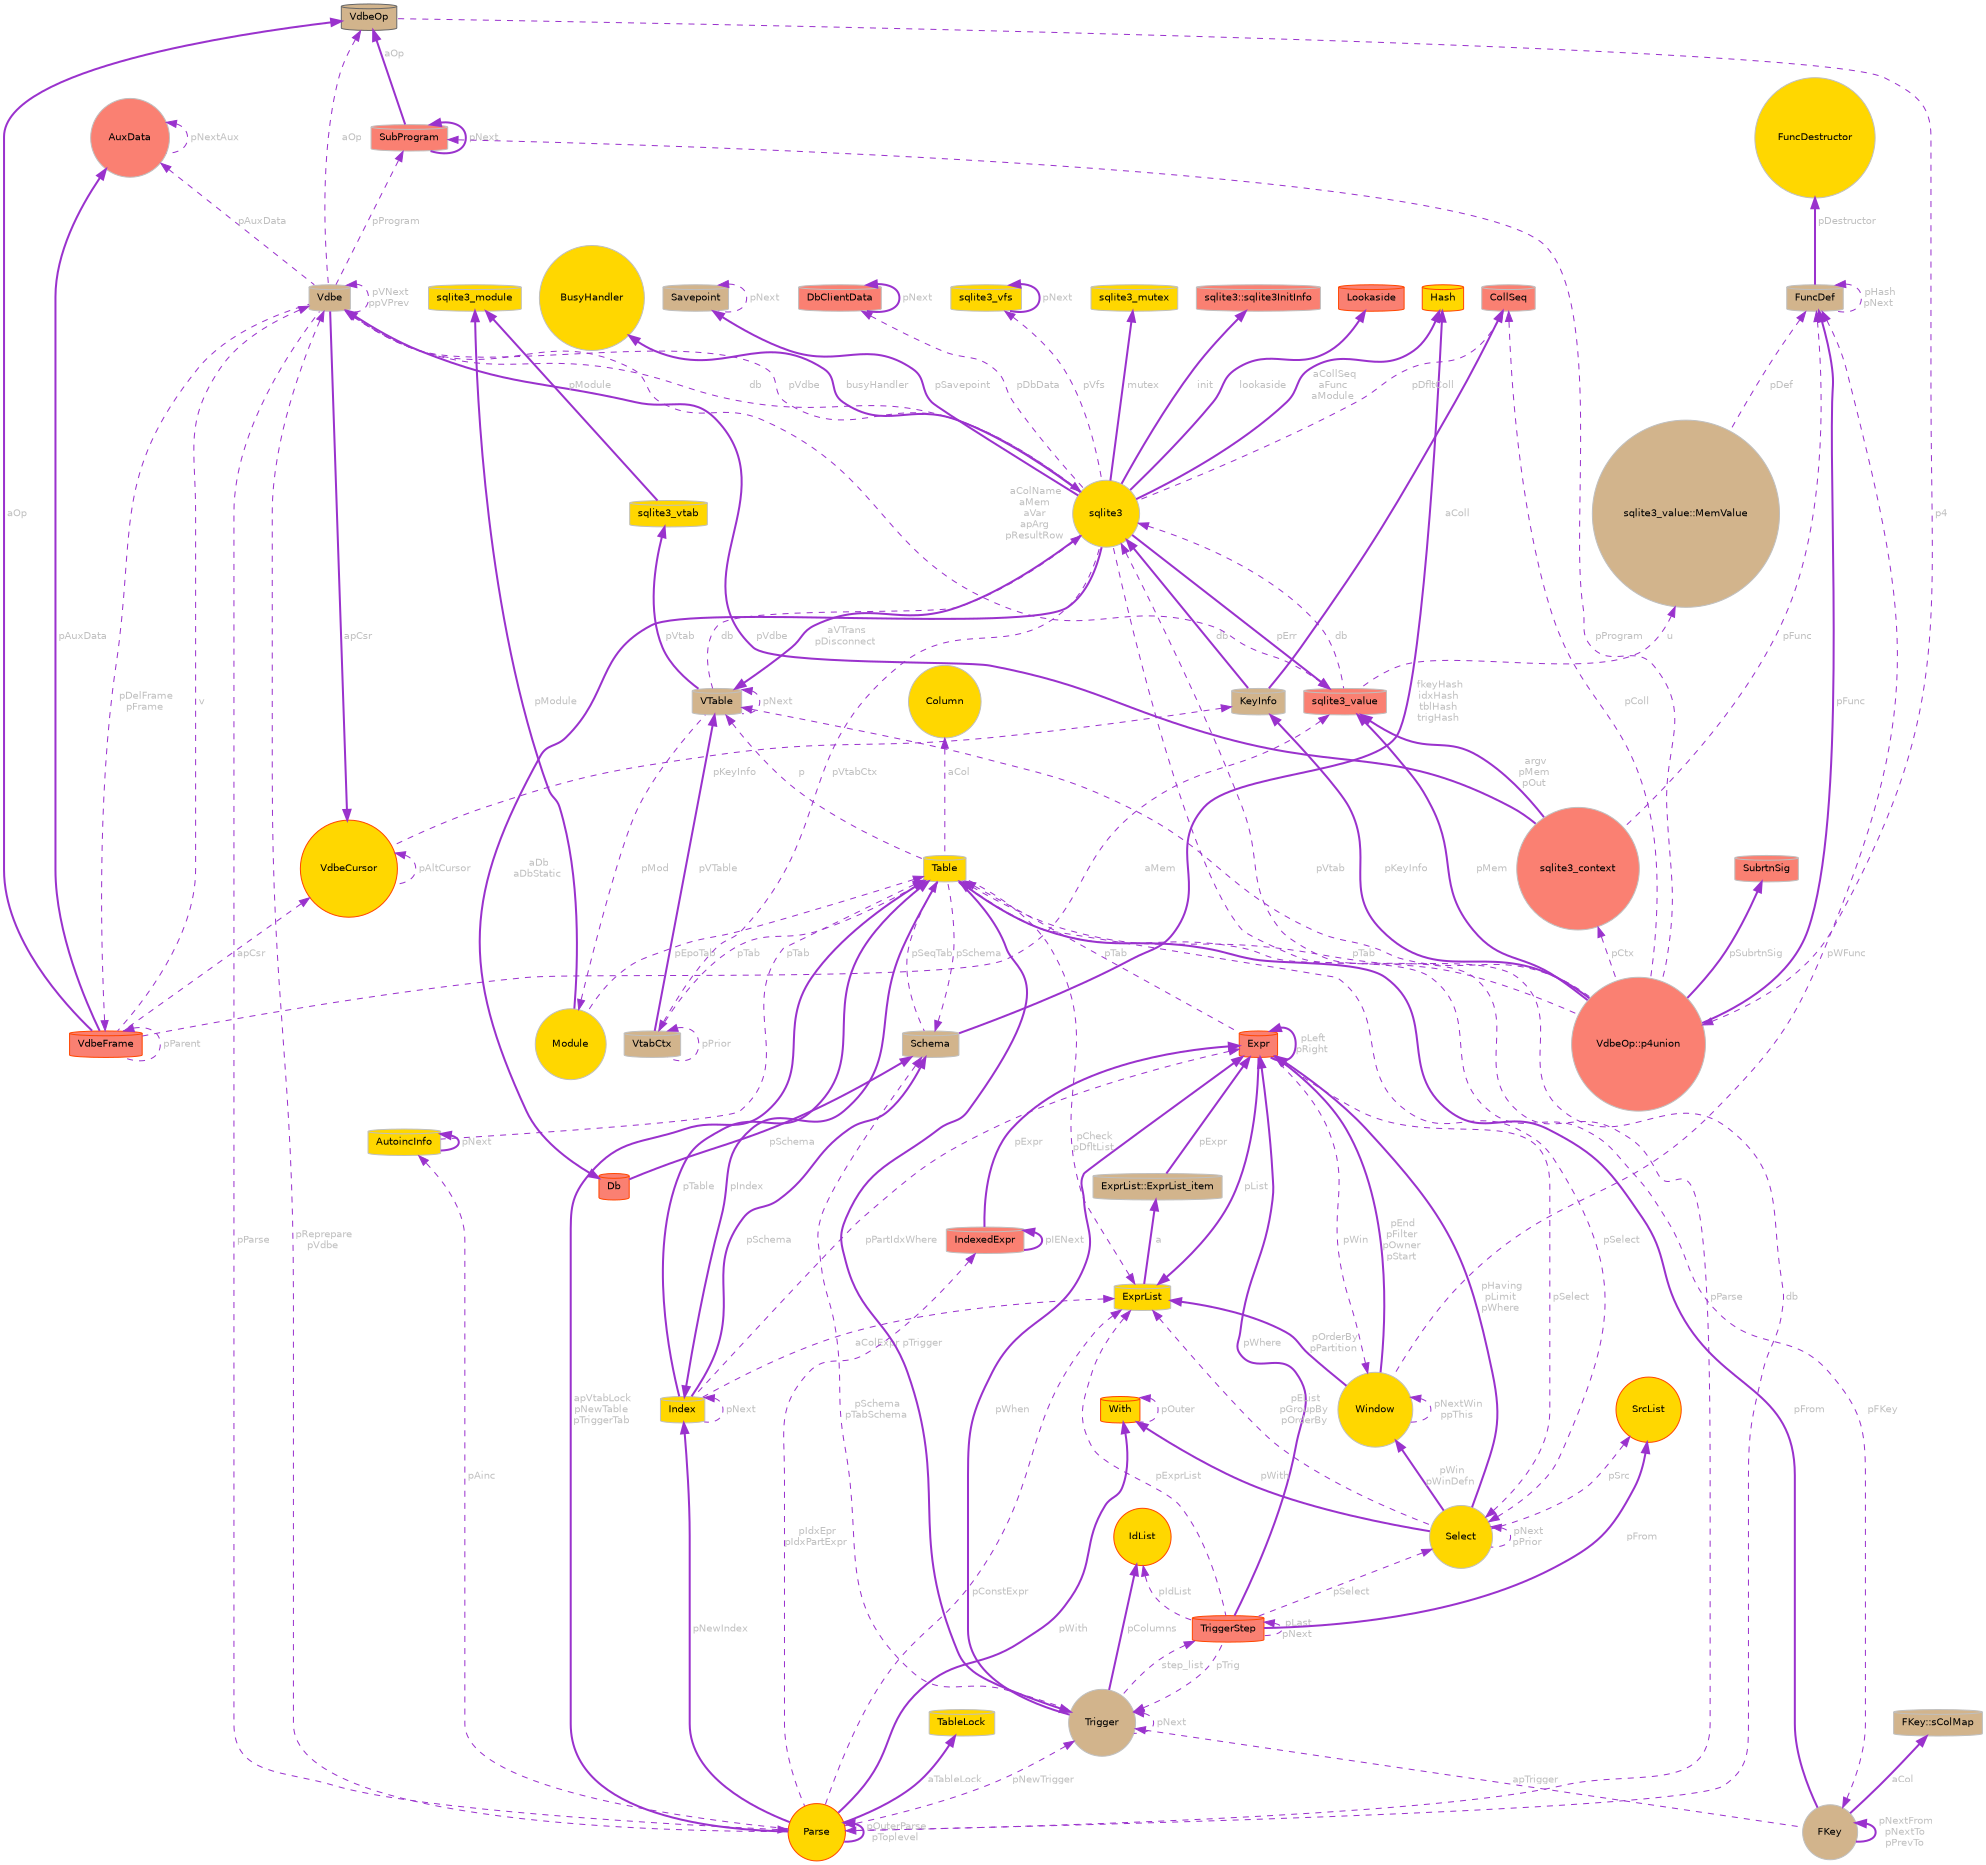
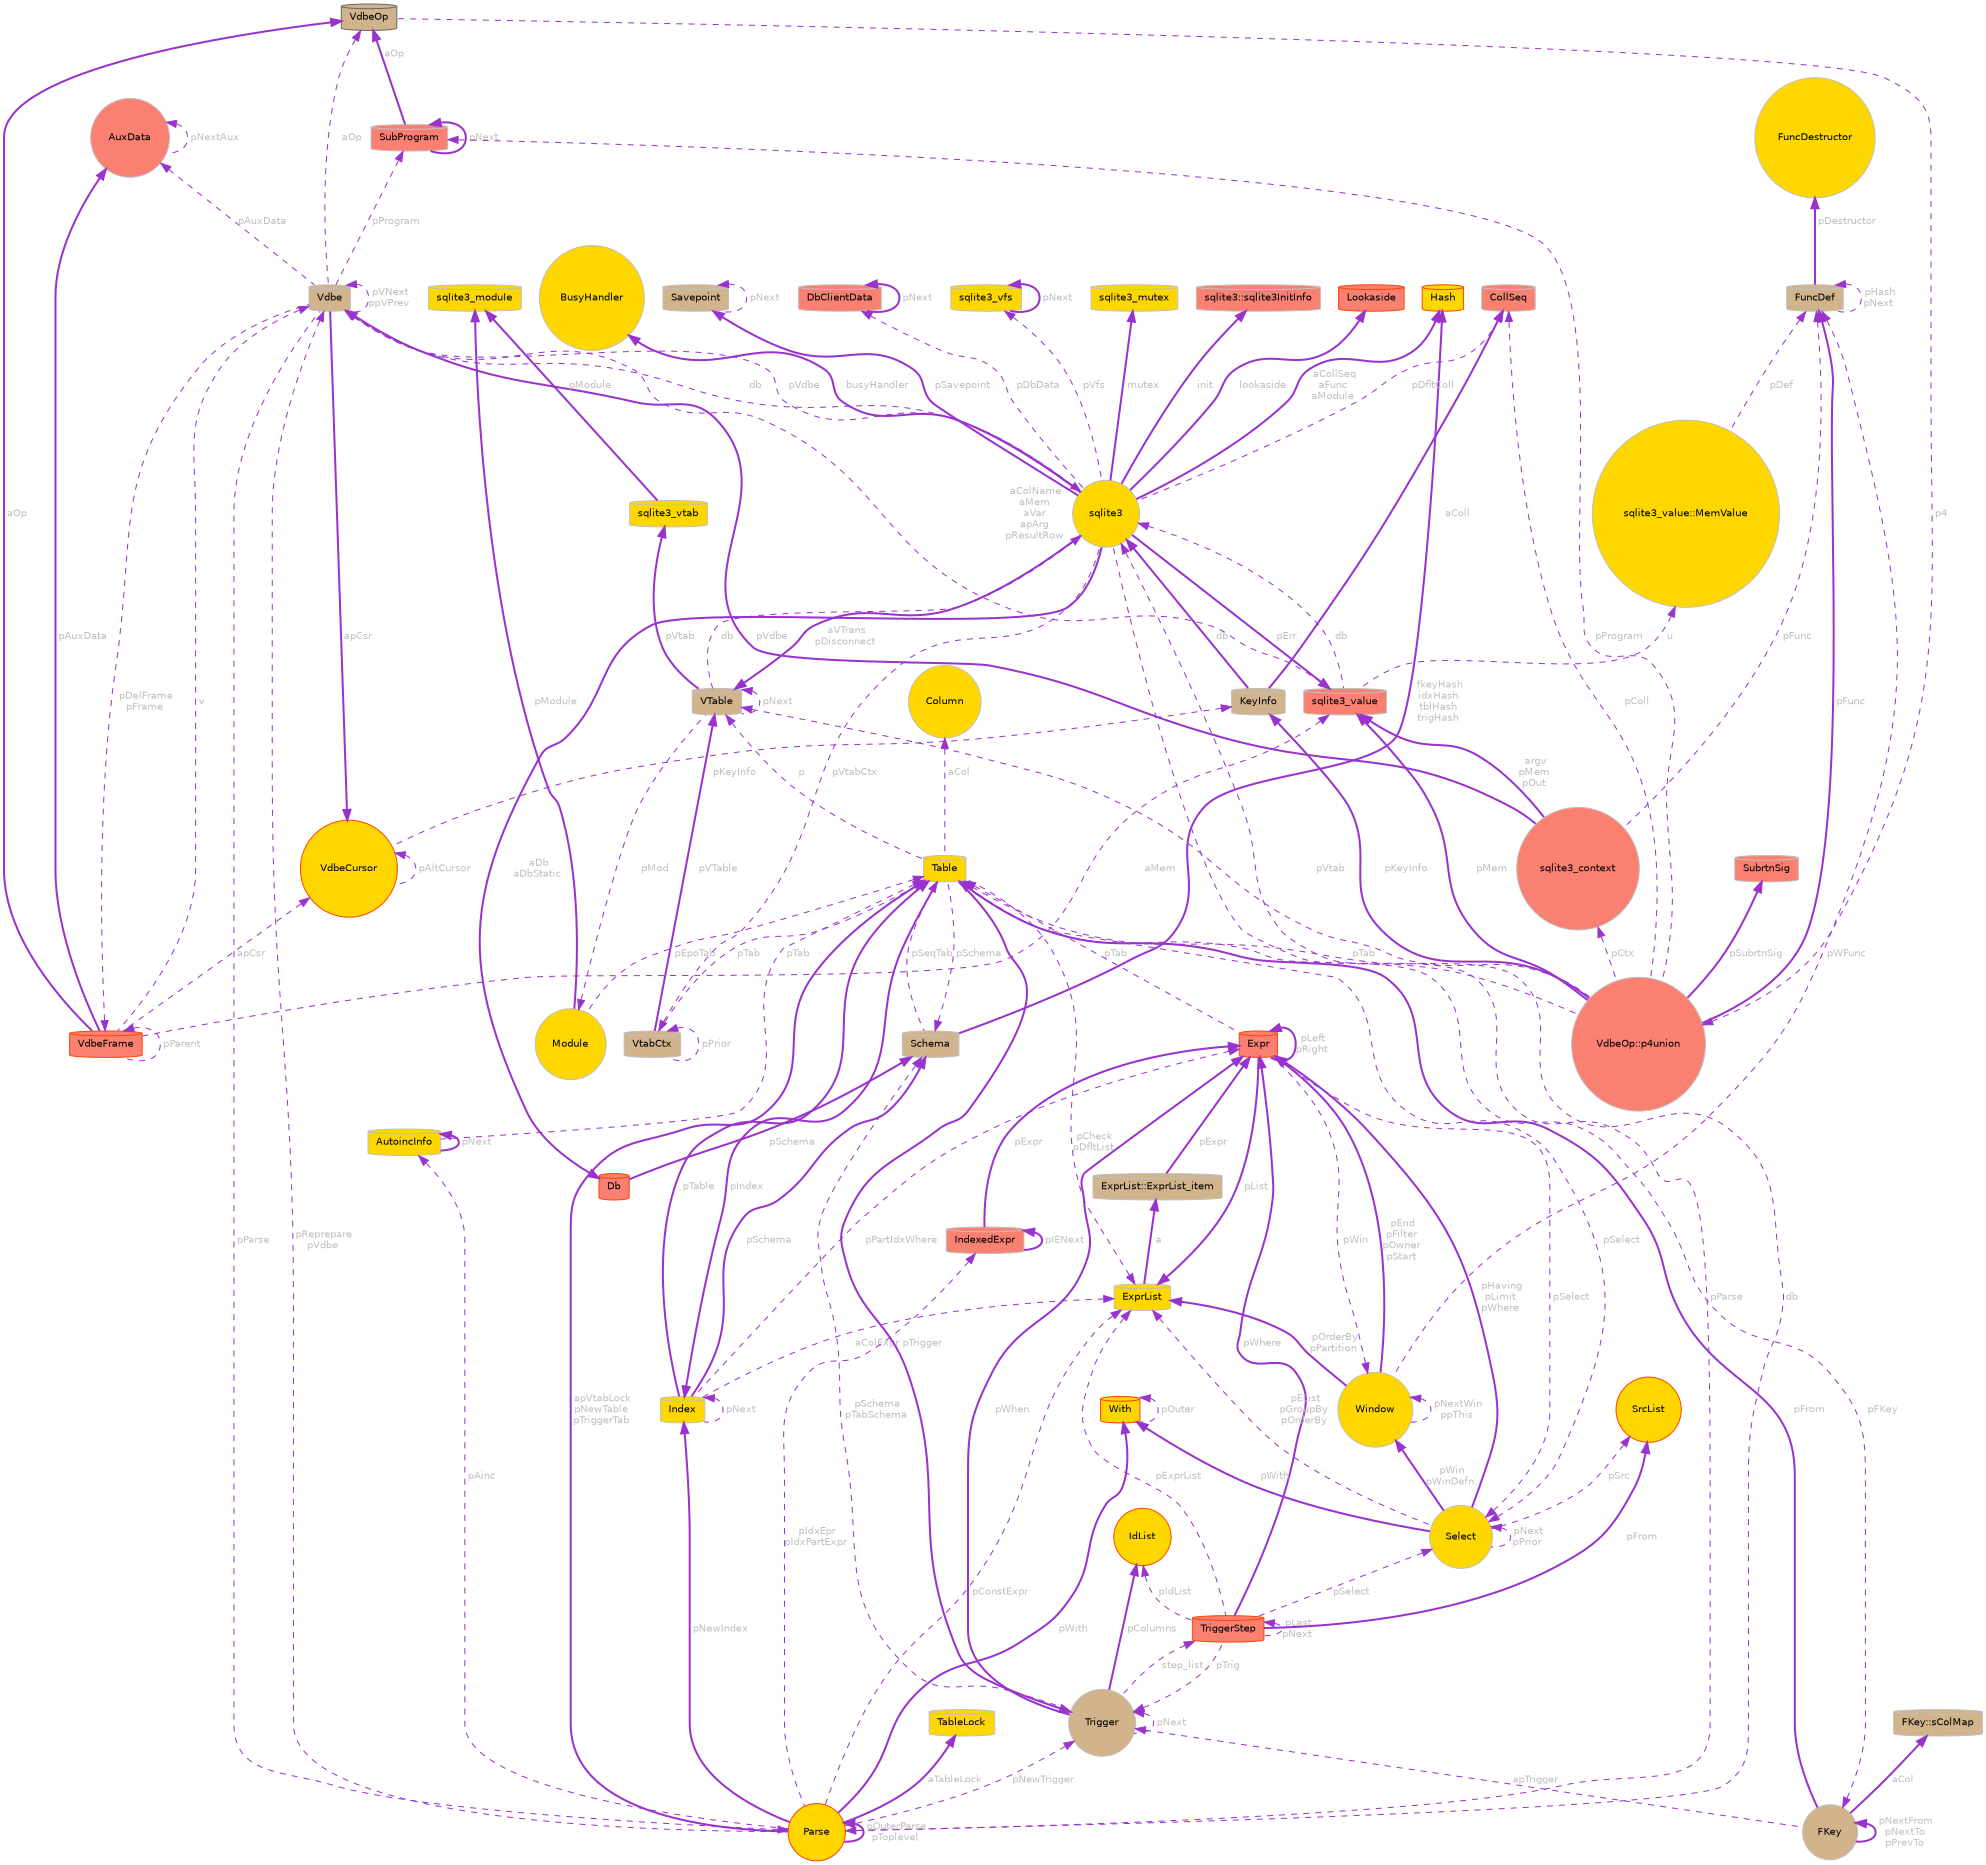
  digraph {
    node [color=grey75 fillcolor=gold fontname=Helvetica fontsize=10 shape=cylinder style=filled]
    edge [color=darkorchid3 dir=back fontcolor=grey fontname=Helvetica fontsize=10 labelfontname=Helvetica labelfontsize=10 style=dashed]
    n1 [color=gray40 fillcolor=tan fontcolor=black height=0.2 label=VdbeOp width=0.4]
    n2 [fillcolor=tan height=0.2 label=Vdbe width=0.4]
    n3 [color=orangered fillcolor=salmon height=0.2 label=VdbeFrame width=0.4]
    n4 [fillcolor=salmon height=0.2 label=SubProgram width=0.4]
    n5 [fillcolor=salmon height=0.2 label=sqlite3_context shape=circle width=0.4]
    n6 [height=0.2 label=sqlite3 shape=circle width=0.4]
    n7 [color=orangered height=0.2 label=Parse shape=circle width=0.4]
    n8 [fillcolor=salmon height=0.2 label="VdbeOp::p4union" shape=circle width=0.4]
    n9 [fillcolor=tan height=0.2 label=FuncDef width=0.4]
-   n10 [fillcolor=tan height=0.2 label="sqlite3_value::MemValue" shape=circle width=0.4]
+   n10 [height=0.2 label="sqlite3_value::MemValue" shape=circle width=0.4]
    n11 [height=0.2 label=Window shape=circle width=0.4]
    n12 [fillcolor=salmon height=0.2 label=sqlite3_value width=0.4]
    n13 [color=orangered fillcolor=salmon height=0.2 label=Expr width=0.4]
    n14 [height=0.2 label=Select shape=circle width=0.4]
    n15 [height=0.2 label=FuncDestructor shape=circle width=0.4]
    n16 [fillcolor=tan height=0.2 label=VTable width=0.4]
    n17 [fillcolor=tan height=0.2 label=KeyInfo width=0.4]
    n18 [height=0.2 label=Table width=0.4]
    n19 [fillcolor=tan height=0.2 label=VtabCtx width=0.4]
    n20 [color=orangered height=0.2 label=VdbeCursor shape=circle width=0.4]
    n21 [height=0.2 label=sqlite3_vfs width=0.4]
    n22 [height=0.2 label=ExprList width=0.4]
    n23 [height=0.2 label=Index width=0.4]
    n24 [color=orangered fillcolor=salmon height=0.2 label=TriggerStep width=0.4]
    n25 [fillcolor=tan height=0.2 label="ExprList::ExprList_item" width=0.4]
    n26 [fillcolor=tan height=0.2 label=Trigger shape=circle width=0.4]
    n27 [fillcolor=salmon height=0.2 label=IndexedExpr width=0.4]
    n28 [fillcolor=tan height=0.2 label=Schema width=0.4]
    n29 [fillcolor=tan height=0.2 label=FKey shape=circle width=0.4]
    n30 [height=0.2 label=Module shape=circle width=0.4]
    n31 [height=0.2 label=AutoincInfo width=0.4]
    n32 [color=orangered height=0.2 label=SrcList shape=circle width=0.4]
    n33 [color=orangered height=0.2 label=With width=0.4]
    n34 [color=orangered fillcolor=salmon height=0.2 label=Db width=0.4]
    n35 [height=0.2 label=Column shape=circle width=0.4]
    n36 [color=orangered height=0.2 label=Hash width=0.4]
    n37 [color=orangered height=0.2 label=IdList shape=circle width=0.4]
    n38 [fillcolor=tan height=0.2 label="FKey::sColMap" width=0.4]
    n39 [height=0.2 label=sqlite3_module width=0.4]
    n40 [height=0.2 label=sqlite3_vtab width=0.4]
    n41 [height=0.2 label=TableLock width=0.4]
    n42 [fillcolor=salmon height=0.2 label=CollSeq width=0.4]
    n43 [fillcolor=salmon height=0.2 label=AuxData shape=circle width=0.4]
    n44 [height=0.2 label=sqlite3_mutex width=0.4]
    n45 [fillcolor=salmon height=0.2 label="sqlite3::sqlite3InitInfo" width=0.4]
    n46 [color=orangered fillcolor=salmon height=0.2 label=Lookaside width=0.4]
    n47 [height=0.2 label=BusyHandler shape=circle width=0.4]
    n48 [fillcolor=tan height=0.2 label=Savepoint width=0.4]
    n49 [fillcolor=salmon height=0.2 label=DbClientData width=0.4]
    n50 [fillcolor=salmon height=0.2 label=SubrtnSig width=0.4]
    n1 -> n2 [label=" aOp"]
    n1 -> n3 [label=" aOp" style=bold]
    n1 -> n4 [label=" aOp" style=bold]
    n2 -> n2 [label=" pVNext\nppVPrev"]
    n2 -> n3 [label=" v"]
    n2 -> n5 [label=" pVdbe" style=bold]
    n2 -> n6 [label=" pVdbe"]
    n2 -> n7 [label=" pReprepare\npVdbe"]
    n3 -> n2 [label=" pDelFrame\npFrame"]
    n3 -> n3 [label=" pParent"]
    n4 -> n2 [label=" pProgram"]
    n4 -> n4 [label=" pNext" style=bold]
    n4 -> n8 [label=" pProgram"]
    n5 -> n8 [label=" pCtx"]
    n6 -> n2 [label=" db"]
    n6 -> n7 [label=" db"]
    n6 -> n12 [label=" db"]
    n6 -> n16 [label=" db"]
    n6 -> n17 [label=" db" style=bold]
    n7 -> n2 [label=" pParse"]
    n7 -> n6 [label=" pParse"]
    n7 -> n7 [label=" pOuterParse\npToplevel" style=bold]
    n8 -> n1 [label=" p4"]
    n9 -> n5 [label=" pFunc"]
    n9 -> n8 [label=" pFunc" style=bold]
    n9 -> n9 [label=" pHash\npNext"]
    n9 -> n10 [label=" pDef"]
    n9 -> n11 [label=" pWFunc"]
    n10 -> n12 [label=" u"]
    n11 -> n11 [label=" pNextWin\nppThis"]
    n11 -> n13 [label=" pWin"]
    n11 -> n14 [label=" pWin\npWinDefn" style=bold]
    n12 -> n2 [label=" aColName\naMem\naVar\napArg\npResultRow"]
    n12 -> n3 [label=" aMem"]
    n12 -> n5 [label=" argv\npMem\npOut" style=bold]
    n12 -> n6 [label=" pErr" style=bold]
    n12 -> n8 [label=" pMem" style=bold]
    n13 -> n11 [label=" pEnd\npFilter\npOwner\npStart" style=bold]
    n13 -> n13 [label=" pLeft\npRight" style=bold]
    n13 -> n14 [label=" pHaving\npLimit\npWhere" style=bold]
    n13 -> n23 [label=" pPartIdxWhere"]
    n13 -> n24 [label=" pWhere" style=bold]
    n13 -> n25 [label=" pExpr" style=bold]
    n13 -> n26 [label=" pWhen" style=bold]
    n13 -> n27 [label=" pExpr" style=bold]
    n14 -> n13 [label=" pSelect"]
    n14 -> n14 [label=" pNext\npPrior"]
    n14 -> n18 [label=" pSelect"]
    n14 -> n24 [label=" pSelect"]
    n15 -> n9 [label=" pDestructor" style=bold]
    n16 -> n6 [label=" aVTrans\npDisconnect" style=bold]
    n16 -> n8 [label=" pVtab"]
    n16 -> n16 [label=" pNext"]
    n16 -> n18 [label=" p"]
    n16 -> n19 [label=" pVTable" style=bold]
    n17 -> n8 [label=" pKeyInfo" style=bold]
    n17 -> n20 [label=" pKeyInfo"]
    n18 -> n7 [label=" apVtabLock\npNewTable\npTriggerTab" style=bold]
    n18 -> n8 [label=" pTab"]
    n18 -> n13 [label=" pTab"]
    n18 -> n19 [label=" pTab"]
    n18 -> n23 [label=" pTable" style=bold]
    n18 -> n28 [label=" pSeqTab"]
    n18 -> n29 [label=" pFrom" style=bold]
    n18 -> n30 [label=" pEpoTab"]
    n18 -> n31 [label=" pTab"]
    n19 -> n6 [label=" pVtabCtx"]
    n19 -> n19 [label=" pPrior"]
    n20 -> n2 [label=" apCsr" style=bold]
    n20 -> n3 [label=" apCsr"]
    n20 -> n20 [label=" pAltCursor"]
    n21 -> n6 [label=" pVfs"]
    n21 -> n21 [label=" pNext" style=bold]
    n22 -> n7 [label=" pConstExpr"]
    n22 -> n11 [label=" pOrderBy\npPartition" style=bold]
    n22 -> n13 [label=" pList" style=bold]
    n22 -> n14 [label=" pEList\npGroupBy\npOrderBy"]
    n22 -> n18 [label=" pCheck\npDfltList"]
    n22 -> n23 [label=" aColExpr"]
    n22 -> n24 [label=" pExprList"]
    n23 -> n7 [label=" pNewIndex" style=bold]
    n23 -> n18 [label=" pIndex" style=bold]
    n23 -> n23 [label=" pNext"]
    n24 -> n24 [label=" pLast\npNext"]
    n24 -> n26 [label=" step_list"]
    n25 -> n22 [label=" a" style=bold]
    n26 -> n7 [label=" pNewTrigger"]
    n26 -> n18 [label=" pTrigger" style=bold]
    n26 -> n24 [label=" pTrig"]
    n26 -> n26 [label=" pNext"]
    n26 -> n29 [label=" apTrigger"]
    n27 -> n7 [label=" pIdxEpr\npIdxPartExpr"]
    n27 -> n27 [label=" pIENext" style=bold]
    n28 -> n18 [label=" pSchema"]
    n28 -> n23 [label=" pSchema" style=bold]
    n28 -> n26 [label=" pSchema\npTabSchema"]
    n28 -> n34 [label=" pSchema" style=bold]
    n29 -> n18 [label=" pFKey"]
    n29 -> n29 [label=" pNextFrom\npNextTo\npPrevTo" style=bold]
    n30 -> n16 [label=" pMod"]
    n31 -> n7 [label=" pAinc"]
    n31 -> n31 [label=" pNext" style=bold]
    n32 -> n14 [label=" pSrc"]
    n32 -> n24 [label=" pFrom" style=bold]
    n33 -> n7 [label=" pWith" style=bold]
    n33 -> n14 [label=" pWith" style=bold]
    n33 -> n33 [label=" pOuter"]
    n34 -> n6 [label=" aDb\naDbStatic" style=bold]
    n35 -> n18 [label=" aCol"]
    n36 -> n6 [label=" aCollSeq\naFunc\naModule" style=bold]
    n36 -> n28 [label=" fkeyHash\nidxHash\ntblHash\ntrigHash" style=bold]
    n37 -> n24 [label=" pIdList"]
    n37 -> n26 [label=" pColumns" style=bold]
    n38 -> n29 [label=" aCol" style=bold]
    n39 -> n30 [label=" pModule" style=bold]
    n39 -> n40 [label=" pModule" style=bold]
    n40 -> n16 [label=" pVtab" style=bold]
    n41 -> n7 [label=" aTableLock" style=bold]
    n42 -> n6 [label=" pDfltColl"]
    n42 -> n8 [label=" pColl"]
    n42 -> n17 [label=" aColl" style=bold]
    n43 -> n2 [label=" pAuxData"]
    n43 -> n3 [label=" pAuxData" style=bold]
    n43 -> n43 [label=" pNextAux"]
    n44 -> n6 [label=" mutex" style=bold]
    n45 -> n6 [label=" init" style=bold]
    n46 -> n6 [label=" lookaside" style=bold]
    n47 -> n6 [label=" busyHandler" style=bold]
    n48 -> n6 [label=" pSavepoint" style=bold]
    n48 -> n48 [label=" pNext"]
    n49 -> n6 [label=" pDbData"]
    n49 -> n49 [label=" pNext" style=bold]
    n50 -> n8 [label=" pSubrtnSig" style=bold]
  }
